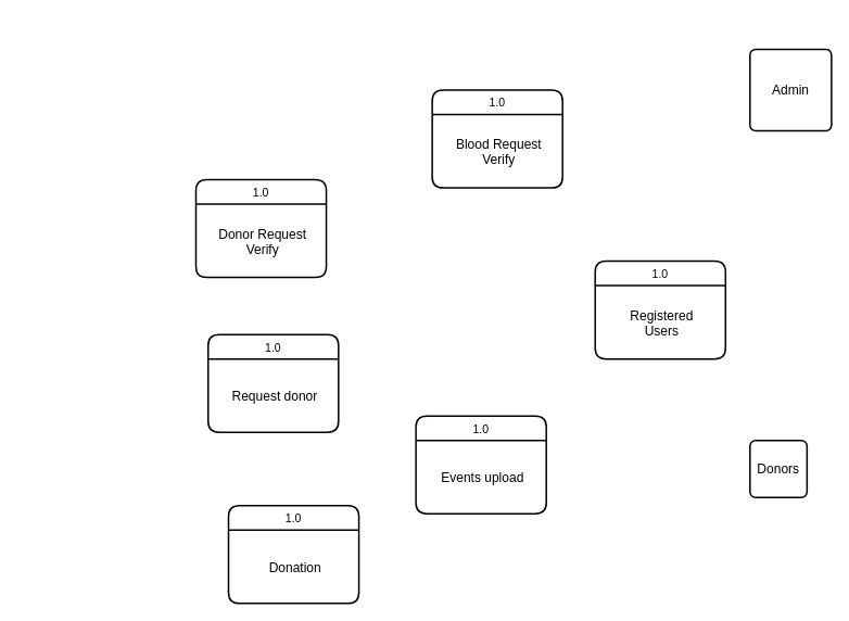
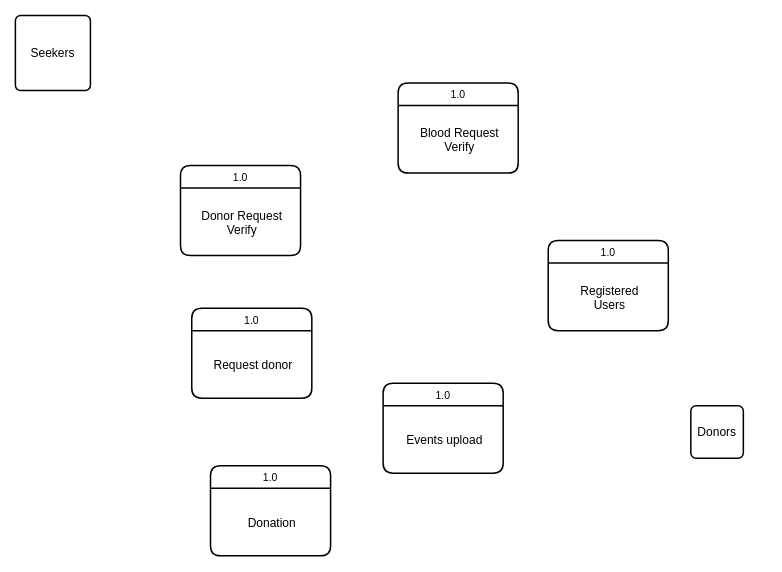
  <mxCell id="0" />
  <mxCell id="1" parent="0" />
- <mxCell id="2" value="&lt;font style=&quot;font-size: 16px;&quot;&gt;Admin&lt;/font&gt;" style="rounded=1;whiteSpace=wrap;html=1;absoluteArcSize=1;arcSize=14;strokeWidth=2;" vertex="1" parent="1"><mxGeometry x="920" y="60" width="100" height="100" as="geometry" /></mxCell>
  <mxCell id="3" value="1.0" style="swimlane;childLayout=stackLayout;horizontal=1;startSize=30;horizontalStack=0;rounded=1;fontSize=14;fontStyle=0;strokeWidth=2;resizeParent=0;resizeLast=1;shadow=0;dashed=0;align=center;" vertex="1" parent="1"><mxGeometry x="530" y="110" width="160" height="120" as="geometry" /></mxCell>
  <mxCell id="4" value="Blood Request&#10;Verify" style="align=center;strokeColor=none;fillColor=none;spacingLeft=4;fontSize=16;verticalAlign=middle;resizable=0;rotatable=0;part=1;" vertex="1" parent="3"><mxGeometry y="30" width="160" height="90" as="geometry" /></mxCell>
+ <mxCell id="5" value="&lt;font style=&quot;font-size: 16px;&quot;&gt;Seekers&lt;/font&gt;" style="rounded=1;whiteSpace=wrap;html=1;absoluteArcSize=1;arcSize=14;strokeWidth=2;" vertex="1" parent="1"><mxGeometry x="20" y="20" width="100" height="100" as="geometry" /></mxCell>
  <mxCell id="6" value="&lt;font style=&quot;font-size: 16px;&quot;&gt;Donors&lt;/font&gt;" style="rounded=1;whiteSpace=wrap;html=1;absoluteArcSize=1;arcSize=14;strokeWidth=2;" vertex="1" parent="1"><mxGeometry x="920" y="540" width="70" height="70" as="geometry" /></mxCell>
  <mxCell id="7" value="1.0" style="swimlane;childLayout=stackLayout;horizontal=1;startSize=30;horizontalStack=0;rounded=1;fontSize=14;fontStyle=0;strokeWidth=2;resizeParent=0;resizeLast=1;shadow=0;dashed=0;align=center;" vertex="1" parent="1"><mxGeometry x="730" y="320" width="160" height="120" as="geometry" /></mxCell>
  <mxCell id="8" value="Registered &#10;Users" style="align=center;strokeColor=none;fillColor=none;spacingLeft=4;fontSize=16;verticalAlign=middle;resizable=0;rotatable=0;part=1;" vertex="1" parent="7"><mxGeometry y="30" width="160" height="90" as="geometry" /></mxCell>
  <mxCell id="9" value="1.0" style="swimlane;childLayout=stackLayout;horizontal=1;startSize=30;horizontalStack=0;rounded=1;fontSize=14;fontStyle=0;strokeWidth=2;resizeParent=0;resizeLast=1;shadow=0;dashed=0;align=center;" vertex="1" parent="1"><mxGeometry x="240" y="220" width="160" height="120" as="geometry" /></mxCell>
  <mxCell id="10" value="Donor Request&#10;Verify" style="align=center;strokeColor=none;fillColor=none;spacingLeft=4;fontSize=16;verticalAlign=middle;resizable=0;rotatable=0;part=1;" vertex="1" parent="9"><mxGeometry y="30" width="160" height="90" as="geometry" /></mxCell>
  <mxCell id="11" value="1.0" style="swimlane;childLayout=stackLayout;horizontal=1;startSize=30;horizontalStack=0;rounded=1;fontSize=14;fontStyle=0;strokeWidth=2;resizeParent=0;resizeLast=1;shadow=0;dashed=0;align=center;" vertex="1" parent="1"><mxGeometry x="510" y="510" width="160" height="120" as="geometry" /></mxCell>
  <mxCell id="12" value="Events upload" style="align=center;strokeColor=none;fillColor=none;spacingLeft=4;fontSize=16;verticalAlign=middle;resizable=0;rotatable=0;part=1;" vertex="1" parent="11"><mxGeometry y="30" width="160" height="90" as="geometry" /></mxCell>
  <mxCell id="13" value="1.0" style="swimlane;childLayout=stackLayout;horizontal=1;startSize=30;horizontalStack=0;rounded=1;fontSize=14;fontStyle=0;strokeWidth=2;resizeParent=0;resizeLast=1;shadow=0;dashed=0;align=center;" vertex="1" parent="1"><mxGeometry x="255" y="410" width="160" height="120" as="geometry" /></mxCell>
  <mxCell id="14" value="Request donor" style="align=center;strokeColor=none;fillColor=none;spacingLeft=4;fontSize=16;verticalAlign=middle;resizable=0;rotatable=0;part=1;" vertex="1" parent="13"><mxGeometry y="30" width="160" height="90" as="geometry" /></mxCell>
  <mxCell id="15" value="1.0" style="swimlane;childLayout=stackLayout;horizontal=1;startSize=30;horizontalStack=0;rounded=1;fontSize=14;fontStyle=0;strokeWidth=2;resizeParent=0;resizeLast=1;shadow=0;dashed=0;align=center;" vertex="1" parent="1"><mxGeometry x="280" y="620" width="160" height="120" as="geometry" /></mxCell>
  <mxCell id="16" value="Donation" style="align=center;strokeColor=none;fillColor=none;spacingLeft=4;fontSize=16;verticalAlign=middle;resizable=0;rotatable=0;part=1;" vertex="1" parent="15"><mxGeometry y="30" width="160" height="90" as="geometry" /></mxCell>
